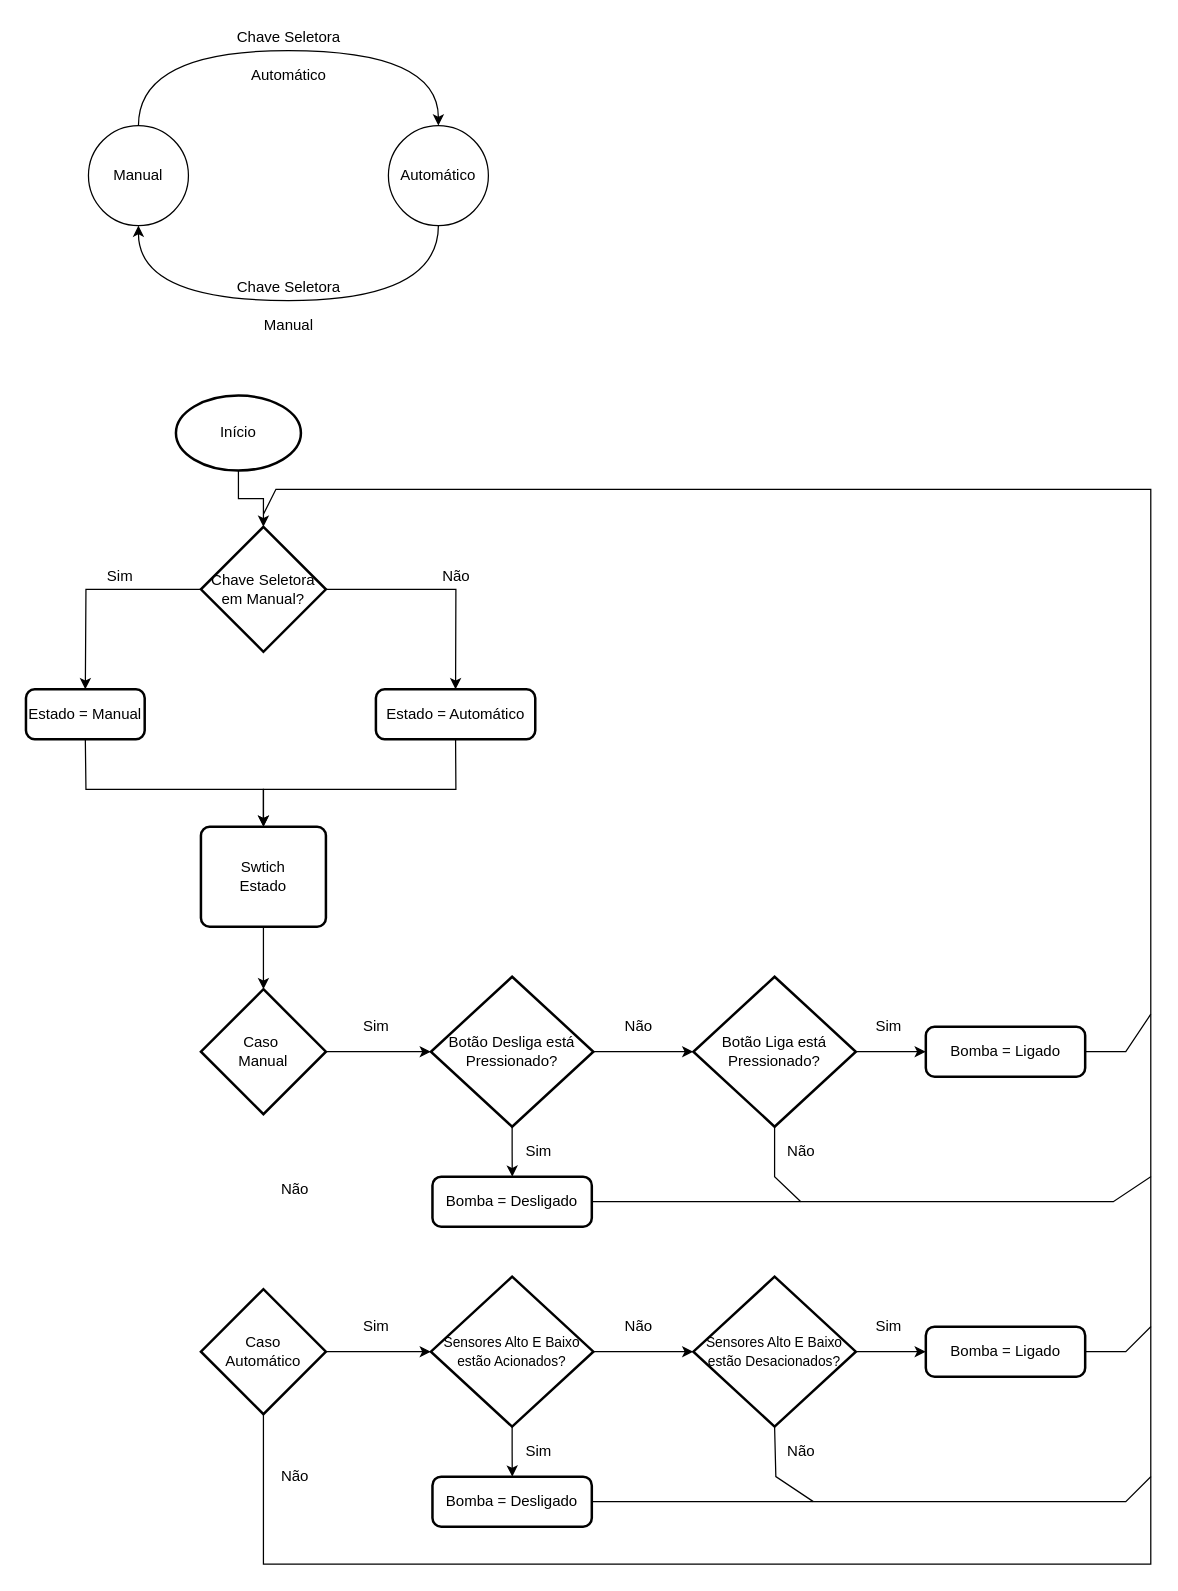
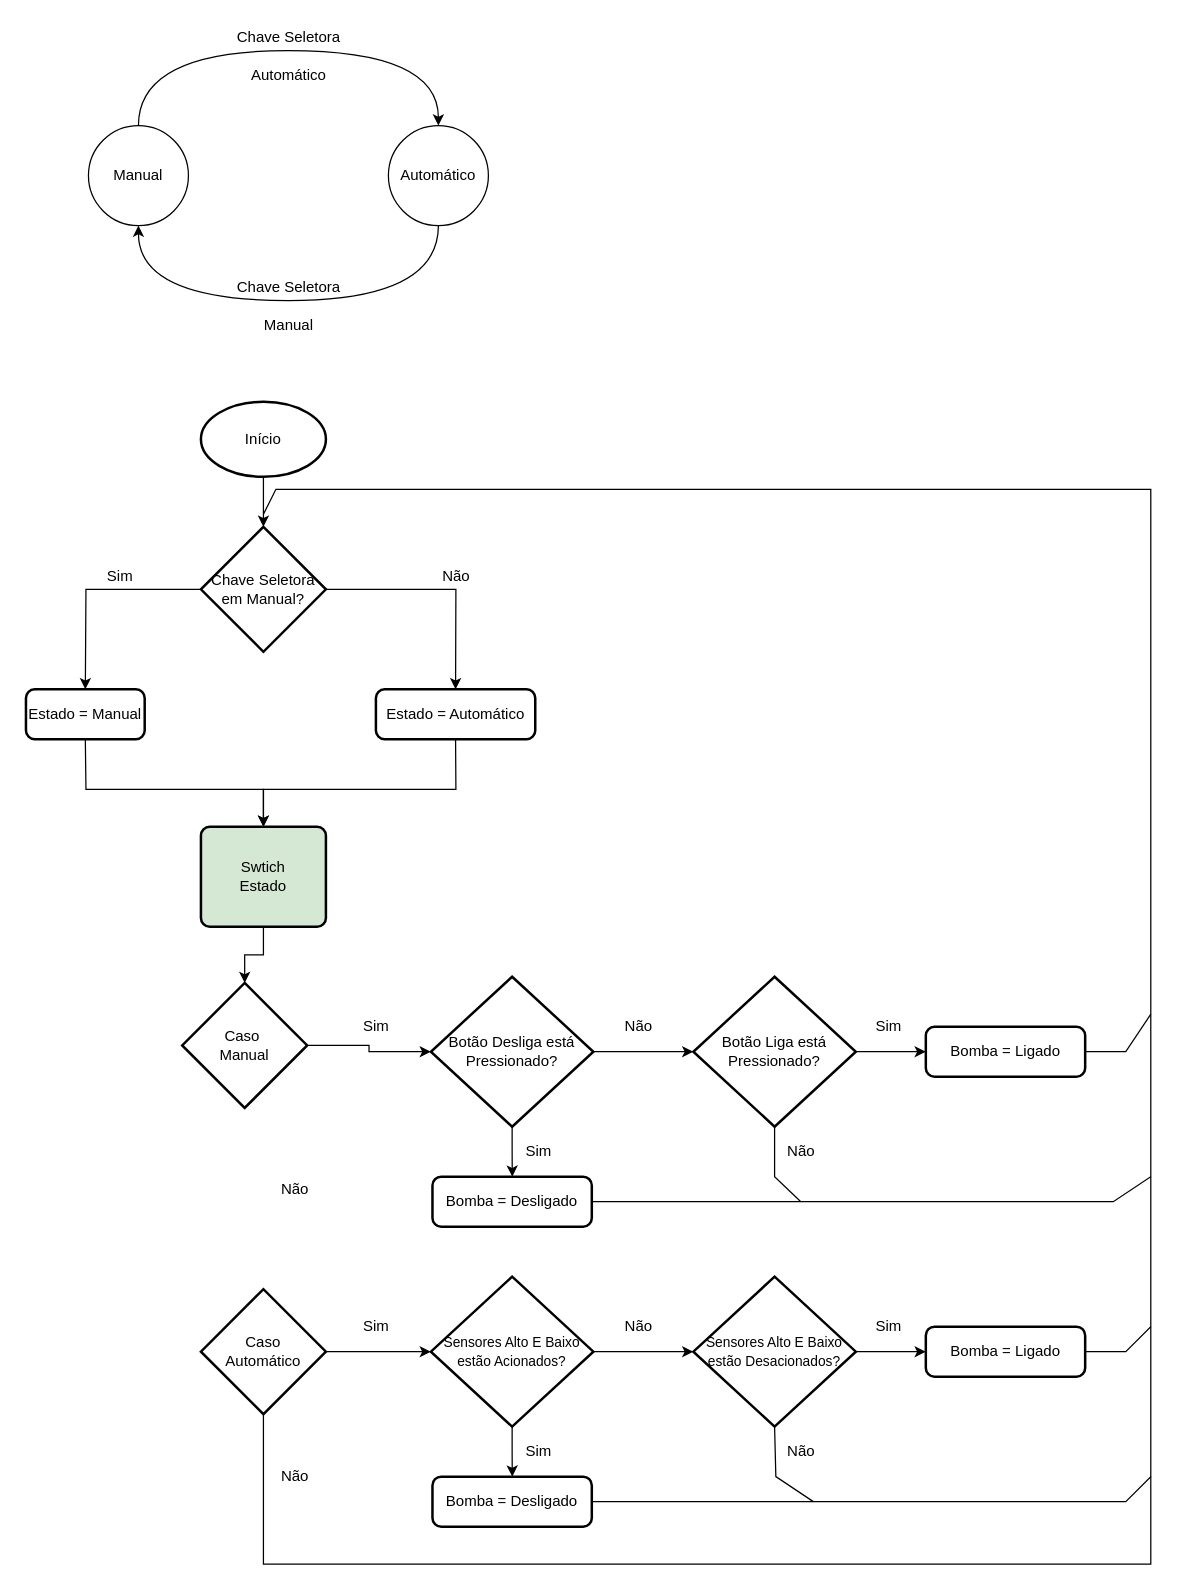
  <mxCell id="0" />
  <mxCell id="1" parent="0" />
  <mxCell id="2" value="Manual" style="ellipse;whiteSpace=wrap;html=1;aspect=fixed;" parent="1" vertex="1"><mxGeometry x="70" y="100" width="80" height="80" as="geometry" /></mxCell>
  <mxCell id="3" value="Automático" style="ellipse;whiteSpace=wrap;html=1;aspect=fixed;" parent="1" vertex="1"><mxGeometry x="310" y="100" width="80" height="80" as="geometry" /></mxCell>
  <mxCell id="4" value="" style="curved=1;endArrow=classic;html=1;rounded=0;entryX=0.5;entryY=0;entryDx=0;entryDy=0;exitX=0.5;exitY=0;exitDx=0;exitDy=0;" parent="1" source="2" target="3" edge="1"><mxGeometry width="50" height="50" relative="1" as="geometry"><mxPoint x="210" y="160" as="sourcePoint" /><mxPoint x="260" y="110" as="targetPoint" /><Array as="points"><mxPoint x="110" y="40" /><mxPoint x="350" y="40" /></Array></mxGeometry></mxCell>
  <mxCell id="5" value="" style="curved=1;endArrow=none;html=1;rounded=0;entryX=0.5;entryY=1;entryDx=0;entryDy=0;exitX=0.5;exitY=1;exitDx=0;exitDy=0;startArrow=classic;startFill=1;endFill=0;" parent="1" source="2" target="3" edge="1"><mxGeometry width="50" height="50" relative="1" as="geometry"><mxPoint x="120" y="110" as="sourcePoint" /><mxPoint x="360" y="110" as="targetPoint" /><Array as="points"><mxPoint x="110" y="240" /><mxPoint x="350" y="240" /></Array></mxGeometry></mxCell>
  <mxCell id="6" value="Chave Seletora" style="text;html=1;resizable=0;autosize=1;align=center;verticalAlign=middle;points=[];fillColor=none;strokeColor=none;rounded=0;" parent="1" vertex="1"><mxGeometry x="180" y="20" width="100" height="20" as="geometry" /></mxCell>
  <mxCell id="7" value="Automático" style="text;html=1;resizable=0;autosize=1;align=center;verticalAlign=middle;points=[];fillColor=none;strokeColor=none;rounded=0;" parent="1" vertex="1"><mxGeometry x="190" y="50" width="80" height="20" as="geometry" /></mxCell>
  <mxCell id="8" value="Chave Seletora" style="text;html=1;resizable=0;autosize=1;align=center;verticalAlign=middle;points=[];fillColor=none;strokeColor=none;rounded=0;" parent="1" vertex="1"><mxGeometry x="180" y="220" width="100" height="20" as="geometry" /></mxCell>
  <mxCell id="9" value="Manual" style="text;html=1;resizable=0;autosize=1;align=center;verticalAlign=middle;points=[];fillColor=none;strokeColor=none;rounded=0;" parent="1" vertex="1"><mxGeometry x="205" y="250" width="50" height="20" as="geometry" /></mxCell>
  <mxCell id="10" value="" style="edgeStyle=orthogonalEdgeStyle;rounded=0;orthogonalLoop=1;jettySize=auto;html=1;startArrow=none;startFill=0;endArrow=classic;endFill=1;" parent="1" source="11" target="12" edge="1"><mxGeometry relative="1" as="geometry" /></mxCell>
- <mxCell id="11" value="Início" style="strokeWidth=2;html=1;shape=mxgraph.flowchart.start_1;whiteSpace=wrap;" parent="1" vertex="1"><mxGeometry x="140" y="316" width="100" height="60" as="geometry" /></mxCell>
+ <mxCell id="11" value="Início" style="strokeWidth=2;html=1;shape=mxgraph.flowchart.start_1;whiteSpace=wrap;" parent="1" vertex="1"><mxGeometry x="160" y="321" width="100" height="60" as="geometry" /></mxCell>
  <mxCell id="12" value="Chave Seletora em Manual?" style="strokeWidth=2;html=1;shape=mxgraph.flowchart.decision;whiteSpace=wrap;" parent="1" vertex="1"><mxGeometry x="160" y="421" width="100" height="100" as="geometry" /></mxCell>
  <mxCell id="13" value="Estado = Manual" style="rounded=1;whiteSpace=wrap;html=1;absoluteArcSize=1;arcSize=14;strokeWidth=2;" parent="1" vertex="1"><mxGeometry x="20" y="551" width="95" height="40" as="geometry" /></mxCell>
  <mxCell id="14" value="Estado = Automático" style="rounded=1;whiteSpace=wrap;html=1;absoluteArcSize=1;arcSize=14;strokeWidth=2;" parent="1" vertex="1"><mxGeometry x="300" y="551" width="127.5" height="40" as="geometry" /></mxCell>
  <mxCell id="15" value="" style="endArrow=classic;html=1;rounded=0;exitX=1;exitY=0.5;exitDx=0;exitDy=0;exitPerimeter=0;entryX=0.5;entryY=0;entryDx=0;entryDy=0;" parent="1" source="12" target="14" edge="1"><mxGeometry width="50" height="50" relative="1" as="geometry"><mxPoint x="340" y="581" as="sourcePoint" /><mxPoint x="390" y="531" as="targetPoint" /><Array as="points"><mxPoint x="364" y="471" /></Array></mxGeometry></mxCell>
  <mxCell id="16" value="" style="endArrow=classic;html=1;rounded=0;entryX=0.5;entryY=0;entryDx=0;entryDy=0;exitX=0;exitY=0.5;exitDx=0;exitDy=0;exitPerimeter=0;" parent="1" source="12" target="13" edge="1"><mxGeometry width="50" height="50" relative="1" as="geometry"><mxPoint x="80" y="541" as="sourcePoint" /><mxPoint x="130" y="491" as="targetPoint" /><Array as="points"><mxPoint x="68" y="471" /></Array></mxGeometry></mxCell>
  <mxCell id="17" value="Sim" style="text;html=1;resizable=0;autosize=1;align=center;verticalAlign=middle;points=[];fillColor=none;strokeColor=none;rounded=0;" parent="1" vertex="1"><mxGeometry x="75" y="451" width="40" height="20" as="geometry" /></mxCell>
  <mxCell id="18" value="Não" style="text;html=1;resizable=0;autosize=1;align=center;verticalAlign=middle;points=[];fillColor=none;strokeColor=none;rounded=0;" parent="1" vertex="1"><mxGeometry x="344" y="451" width="40" height="20" as="geometry" /></mxCell>
  <mxCell id="19" value="" style="edgeStyle=orthogonalEdgeStyle;rounded=0;orthogonalLoop=1;jettySize=auto;html=1;startArrow=none;startFill=0;endArrow=classic;endFill=1;" parent="1" source="20" target="24" edge="1"><mxGeometry relative="1" as="geometry" /></mxCell>
- <mxCell id="20" value="Swtich&lt;br&gt;Estado" style="rounded=1;whiteSpace=wrap;html=1;absoluteArcSize=1;arcSize=14;strokeWidth=2;" parent="1" vertex="1"><mxGeometry x="160" y="661" width="100" height="80" as="geometry" /></mxCell>
+ <mxCell id="20" value="Swtich&lt;br&gt;Estado" style="rounded=1;whiteSpace=wrap;html=1;absoluteArcSize=1;arcSize=14;strokeWidth=2;fillColor=#d5e8d4;" parent="1" vertex="1"><mxGeometry x="160" y="661" width="100" height="80" as="geometry" /></mxCell>
  <mxCell id="21" value="" style="endArrow=classic;html=1;rounded=0;entryX=0.5;entryY=0;entryDx=0;entryDy=0;exitX=0.5;exitY=1;exitDx=0;exitDy=0;" parent="1" source="14" target="20" edge="1"><mxGeometry width="50" height="50" relative="1" as="geometry"><mxPoint x="300" y="681" as="sourcePoint" /><mxPoint x="350" y="631" as="targetPoint" /><Array as="points"><mxPoint x="364" y="631" /><mxPoint x="210" y="631" /></Array></mxGeometry></mxCell>
  <mxCell id="22" value="" style="endArrow=classic;html=1;rounded=0;exitX=0.5;exitY=1;exitDx=0;exitDy=0;" parent="1" source="13" edge="1"><mxGeometry width="50" height="50" relative="1" as="geometry"><mxPoint x="150" y="601" as="sourcePoint" /><mxPoint x="210" y="661" as="targetPoint" /><Array as="points"><mxPoint x="68" y="631" /><mxPoint x="210" y="631" /></Array></mxGeometry></mxCell>
  <mxCell id="23" value="" style="edgeStyle=orthogonalEdgeStyle;rounded=0;orthogonalLoop=1;jettySize=auto;html=1;startArrow=none;startFill=0;endArrow=classic;endFill=1;" parent="1" source="24" target="29" edge="1"><mxGeometry relative="1" as="geometry" /></mxCell>
- <mxCell id="24" value="Caso&amp;nbsp;&lt;br&gt;Manual" style="strokeWidth=2;html=1;shape=mxgraph.flowchart.decision;whiteSpace=wrap;" parent="1" vertex="1"><mxGeometry x="160" y="791" width="100" height="100" as="geometry" /></mxCell>
+ <mxCell id="24" value="Caso&amp;nbsp;&lt;br&gt;Manual" style="strokeWidth=2;html=1;shape=mxgraph.flowchart.decision;whiteSpace=wrap;" parent="1" vertex="1"><mxGeometry x="145" y="786" width="100" height="100" as="geometry" /></mxCell>
  <mxCell id="25" value="" style="edgeStyle=orthogonalEdgeStyle;rounded=0;orthogonalLoop=1;jettySize=auto;html=1;fontSize=12;startArrow=none;startFill=0;endArrow=classic;endFill=1;entryX=0;entryY=0.5;entryDx=0;entryDy=0;entryPerimeter=0;" parent="1" source="26" target="44" edge="1"><mxGeometry relative="1" as="geometry" /></mxCell>
  <mxCell id="26" value="Caso&lt;br&gt;Automático" style="strokeWidth=2;html=1;shape=mxgraph.flowchart.decision;whiteSpace=wrap;direction=south;" parent="1" vertex="1"><mxGeometry x="160" y="1031" width="100" height="100" as="geometry" /></mxCell>
  <mxCell id="27" value="" style="edgeStyle=orthogonalEdgeStyle;rounded=0;orthogonalLoop=1;jettySize=auto;html=1;fontSize=12;startArrow=none;startFill=0;endArrow=classic;endFill=1;" parent="1" source="29" target="31" edge="1"><mxGeometry relative="1" as="geometry" /></mxCell>
  <mxCell id="28" value="" style="edgeStyle=orthogonalEdgeStyle;rounded=0;orthogonalLoop=1;jettySize=auto;html=1;fontSize=12;startArrow=none;startFill=0;endArrow=classic;endFill=1;" parent="1" source="29" target="33" edge="1"><mxGeometry relative="1" as="geometry" /></mxCell>
  <mxCell id="29" value="&lt;font style=&quot;font-size: 12px;&quot;&gt;Botão Desliga está Pressionado?&lt;/font&gt;" style="strokeWidth=2;html=1;shape=mxgraph.flowchart.decision;whiteSpace=wrap;fontSize=12;" parent="1" vertex="1"><mxGeometry x="344" y="781" width="130" height="120" as="geometry" /></mxCell>
  <mxCell id="30" value="" style="edgeStyle=orthogonalEdgeStyle;rounded=0;orthogonalLoop=1;jettySize=auto;html=1;fontSize=12;startArrow=none;startFill=0;endArrow=classic;endFill=1;" parent="1" source="31" target="32" edge="1"><mxGeometry relative="1" as="geometry" /></mxCell>
  <mxCell id="31" value="&lt;font style=&quot;font-size: 12px;&quot;&gt;Botão Liga está Pressionado?&lt;/font&gt;" style="strokeWidth=2;html=1;shape=mxgraph.flowchart.decision;whiteSpace=wrap;fontSize=12;" parent="1" vertex="1"><mxGeometry x="554" y="781" width="130" height="120" as="geometry" /></mxCell>
  <mxCell id="32" value="Bomba = Ligado" style="rounded=1;whiteSpace=wrap;html=1;absoluteArcSize=1;arcSize=14;strokeWidth=2;" parent="1" vertex="1"><mxGeometry x="740" y="821" width="127.5" height="40" as="geometry" /></mxCell>
  <mxCell id="33" value="Bomba = Desligado" style="rounded=1;whiteSpace=wrap;html=1;absoluteArcSize=1;arcSize=14;strokeWidth=2;" parent="1" vertex="1"><mxGeometry x="345.25" y="941" width="127.5" height="40" as="geometry" /></mxCell>
  <mxCell id="34" value="Sim" style="text;html=1;resizable=0;autosize=1;align=center;verticalAlign=middle;points=[];fillColor=none;strokeColor=none;rounded=0;fontSize=12;" parent="1" vertex="1"><mxGeometry x="280" y="811" width="40" height="20" as="geometry" /></mxCell>
  <mxCell id="35" value="Sim" style="text;html=1;resizable=0;autosize=1;align=center;verticalAlign=middle;points=[];fillColor=none;strokeColor=none;rounded=0;fontSize=12;" parent="1" vertex="1"><mxGeometry x="410" y="911" width="40" height="20" as="geometry" /></mxCell>
  <mxCell id="36" value="Sim" style="text;html=1;resizable=0;autosize=1;align=center;verticalAlign=middle;points=[];fillColor=none;strokeColor=none;rounded=0;fontSize=12;" parent="1" vertex="1"><mxGeometry x="690" y="811" width="40" height="20" as="geometry" /></mxCell>
  <mxCell id="37" value="Não" style="text;html=1;resizable=0;autosize=1;align=center;verticalAlign=middle;points=[];fillColor=none;strokeColor=none;rounded=0;fontSize=12;" parent="1" vertex="1"><mxGeometry x="490" y="811" width="40" height="20" as="geometry" /></mxCell>
  <mxCell id="38" value="Não" style="text;html=1;resizable=0;autosize=1;align=center;verticalAlign=middle;points=[];fillColor=none;strokeColor=none;rounded=0;fontSize=12;" parent="1" vertex="1"><mxGeometry x="620" y="911" width="40" height="20" as="geometry" /></mxCell>
  <mxCell id="39" value="" style="endArrow=none;html=1;rounded=0;fontSize=12;exitX=1;exitY=0.5;exitDx=0;exitDy=0;endFill=0;" parent="1" source="33" edge="1"><mxGeometry width="50" height="50" relative="1" as="geometry"><mxPoint x="560" y="791" as="sourcePoint" /><mxPoint x="210" y="411" as="targetPoint" /><Array as="points"><mxPoint x="890" y="961" /><mxPoint x="920" y="941" /><mxPoint x="920" y="391" /><mxPoint x="220" y="391" /></Array></mxGeometry></mxCell>
  <mxCell id="40" value="" style="endArrow=none;html=1;rounded=0;fontSize=12;exitX=1;exitY=0.5;exitDx=0;exitDy=0;" parent="1" source="32" edge="1"><mxGeometry width="50" height="50" relative="1" as="geometry"><mxPoint x="560" y="791" as="sourcePoint" /><mxPoint x="920" y="811" as="targetPoint" /><Array as="points"><mxPoint x="900" y="841" /></Array></mxGeometry></mxCell>
  <mxCell id="41" value="" style="endArrow=none;html=1;rounded=0;fontSize=12;exitX=0.5;exitY=1;exitDx=0;exitDy=0;exitPerimeter=0;" parent="1" source="31" edge="1"><mxGeometry width="50" height="50" relative="1" as="geometry"><mxPoint x="560" y="791" as="sourcePoint" /><mxPoint x="640" y="961" as="targetPoint" /><Array as="points"><mxPoint x="619" y="941" /></Array></mxGeometry></mxCell>
  <mxCell id="42" value="" style="edgeStyle=orthogonalEdgeStyle;rounded=0;orthogonalLoop=1;jettySize=auto;html=1;fontSize=12;startArrow=none;startFill=0;endArrow=classic;endFill=1;" parent="1" source="44" target="46" edge="1"><mxGeometry relative="1" as="geometry" /></mxCell>
  <mxCell id="43" value="" style="edgeStyle=orthogonalEdgeStyle;rounded=0;orthogonalLoop=1;jettySize=auto;html=1;fontSize=12;startArrow=none;startFill=0;endArrow=classic;endFill=1;" parent="1" source="44" target="48" edge="1"><mxGeometry relative="1" as="geometry" /></mxCell>
  <mxCell id="44" value="&lt;font style=&quot;font-size: 11px;&quot;&gt;Sensores Alto E Baixo estão Acionados?&lt;/font&gt;" style="strokeWidth=2;html=1;shape=mxgraph.flowchart.decision;whiteSpace=wrap;fontSize=12;" parent="1" vertex="1"><mxGeometry x="344" y="1021" width="130" height="120" as="geometry" /></mxCell>
  <mxCell id="45" value="" style="edgeStyle=orthogonalEdgeStyle;rounded=0;orthogonalLoop=1;jettySize=auto;html=1;fontSize=12;startArrow=none;startFill=0;endArrow=classic;endFill=1;" parent="1" source="46" target="47" edge="1"><mxGeometry relative="1" as="geometry" /></mxCell>
  <mxCell id="46" value="&lt;span style=&quot;font-size: 11px;&quot;&gt;Sensores Alto E Baixo estão Desacionados?&lt;/span&gt;" style="strokeWidth=2;html=1;shape=mxgraph.flowchart.decision;whiteSpace=wrap;fontSize=12;" parent="1" vertex="1"><mxGeometry x="554" y="1021" width="130" height="120" as="geometry" /></mxCell>
  <mxCell id="47" value="Bomba = Ligado" style="rounded=1;whiteSpace=wrap;html=1;absoluteArcSize=1;arcSize=14;strokeWidth=2;" parent="1" vertex="1"><mxGeometry x="740" y="1061" width="127.5" height="40" as="geometry" /></mxCell>
  <mxCell id="48" value="Bomba = Desligado" style="rounded=1;whiteSpace=wrap;html=1;absoluteArcSize=1;arcSize=14;strokeWidth=2;" parent="1" vertex="1"><mxGeometry x="345.25" y="1181" width="127.5" height="40" as="geometry" /></mxCell>
  <mxCell id="49" value="Sim" style="text;html=1;resizable=0;autosize=1;align=center;verticalAlign=middle;points=[];fillColor=none;strokeColor=none;rounded=0;fontSize=12;" parent="1" vertex="1"><mxGeometry x="280" y="1051" width="40" height="20" as="geometry" /></mxCell>
  <mxCell id="50" value="Sim" style="text;html=1;resizable=0;autosize=1;align=center;verticalAlign=middle;points=[];fillColor=none;strokeColor=none;rounded=0;fontSize=12;" parent="1" vertex="1"><mxGeometry x="410" y="1151" width="40" height="20" as="geometry" /></mxCell>
  <mxCell id="51" value="Sim" style="text;html=1;resizable=0;autosize=1;align=center;verticalAlign=middle;points=[];fillColor=none;strokeColor=none;rounded=0;fontSize=12;" parent="1" vertex="1"><mxGeometry x="690" y="1051" width="40" height="20" as="geometry" /></mxCell>
  <mxCell id="52" value="Não" style="text;html=1;resizable=0;autosize=1;align=center;verticalAlign=middle;points=[];fillColor=none;strokeColor=none;rounded=0;fontSize=12;" parent="1" vertex="1"><mxGeometry x="490" y="1051" width="40" height="20" as="geometry" /></mxCell>
  <mxCell id="53" value="Não" style="text;html=1;resizable=0;autosize=1;align=center;verticalAlign=middle;points=[];fillColor=none;strokeColor=none;rounded=0;fontSize=12;" parent="1" vertex="1"><mxGeometry x="620" y="1151" width="40" height="20" as="geometry" /></mxCell>
  <mxCell id="54" value="" style="endArrow=none;html=1;rounded=0;fontSize=12;exitX=1;exitY=0.5;exitDx=0;exitDy=0;" parent="1" source="47" edge="1"><mxGeometry width="50" height="50" relative="1" as="geometry"><mxPoint x="560" y="1031" as="sourcePoint" /><mxPoint x="920" y="941" as="targetPoint" /><Array as="points"><mxPoint x="900" y="1081" /><mxPoint x="920" y="1061" /></Array></mxGeometry></mxCell>
  <mxCell id="55" value="" style="endArrow=none;html=1;rounded=0;fontSize=12;exitX=0.5;exitY=1;exitDx=0;exitDy=0;exitPerimeter=0;" parent="1" source="46" edge="1"><mxGeometry width="50" height="50" relative="1" as="geometry"><mxPoint x="560" y="1031" as="sourcePoint" /><mxPoint x="650" y="1201" as="targetPoint" /><Array as="points"><mxPoint x="620" y="1181" /></Array></mxGeometry></mxCell>
  <mxCell id="56" value="" style="endArrow=none;html=1;rounded=0;fontSize=11;exitX=1;exitY=0.5;exitDx=0;exitDy=0;" parent="1" source="48" edge="1"><mxGeometry width="50" height="50" relative="1" as="geometry"><mxPoint x="480" y="1311" as="sourcePoint" /><mxPoint x="920" y="1061" as="targetPoint" /><Array as="points"><mxPoint x="900" y="1201" /><mxPoint x="920" y="1181" /></Array></mxGeometry></mxCell>
  <mxCell id="57" value="" style="endArrow=none;html=1;rounded=0;fontSize=11;exitX=1;exitY=0.5;exitDx=0;exitDy=0;exitPerimeter=0;" parent="1" source="26" edge="1"><mxGeometry width="50" height="50" relative="1" as="geometry"><mxPoint x="230" y="1231" as="sourcePoint" /><mxPoint x="920" y="1181" as="targetPoint" /><Array as="points"><mxPoint x="210" y="1251" /><mxPoint x="920" y="1251" /></Array></mxGeometry></mxCell>
  <mxCell id="58" value="Não" style="text;html=1;resizable=0;autosize=1;align=center;verticalAlign=middle;points=[];fillColor=none;strokeColor=none;rounded=0;fontSize=12;" parent="1" vertex="1"><mxGeometry x="215" y="941" width="40" height="20" as="geometry" /></mxCell>
  <mxCell id="59" value="Não" style="text;html=1;resizable=0;autosize=1;align=center;verticalAlign=middle;points=[];fillColor=none;strokeColor=none;rounded=0;fontSize=12;" parent="1" vertex="1"><mxGeometry x="215" y="1171" width="40" height="20" as="geometry" /></mxCell>
